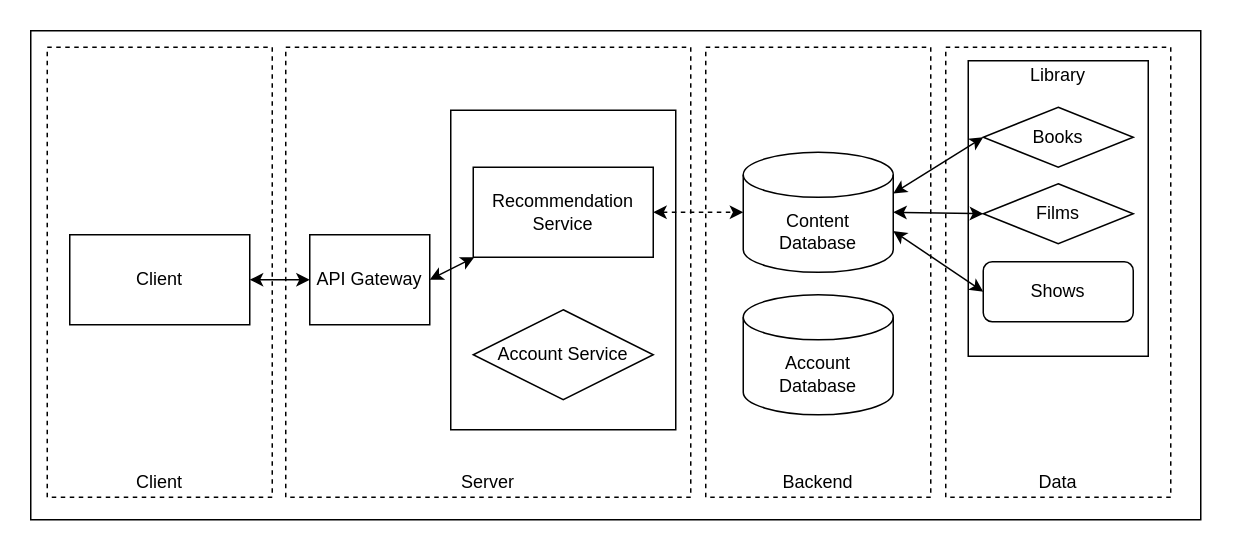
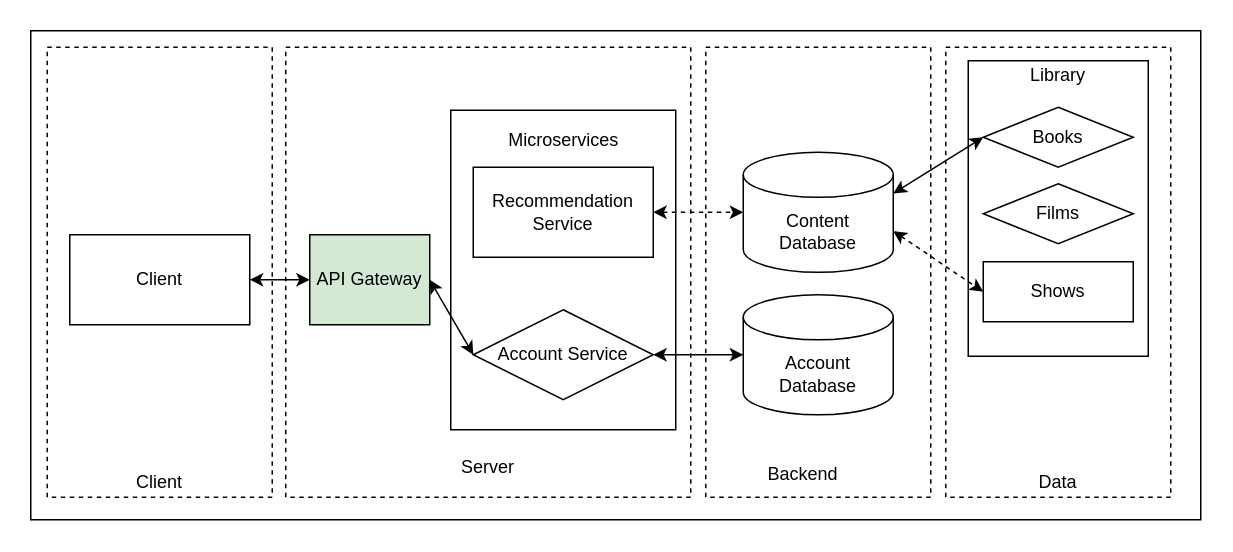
  <mxCell id="0" />
  <mxCell id="1" parent="0" />
  <mxCell id="2" value="" style="group" vertex="1" connectable="0" parent="1"><mxGeometry x="20" y="20" width="780" height="326" as="geometry" /></mxCell>
  <mxCell id="3" value="" style="rounded=0;whiteSpace=wrap;html=1;" vertex="1" parent="2"><mxGeometry width="780" height="326" as="geometry" /></mxCell>
  <mxCell id="4" value="" style="rounded=0;whiteSpace=wrap;html=1;dashed=1;fillColor=none;" parent="2" vertex="1"><mxGeometry x="11" y="11" width="150" height="300" as="geometry" /></mxCell>
  <mxCell id="5" value="" style="rounded=0;whiteSpace=wrap;html=1;dashed=1;fillColor=none;" parent="2" vertex="1"><mxGeometry x="170" y="11" width="270" height="300" as="geometry" /></mxCell>
  <mxCell id="6" value="" style="rounded=0;whiteSpace=wrap;html=1;dashed=1;fillColor=none;" parent="2" vertex="1"><mxGeometry x="610" y="11" width="150" height="300" as="geometry" /></mxCell>
  <mxCell id="7" value="" style="rounded=0;whiteSpace=wrap;html=1;dashed=1;fillColor=none;" parent="2" vertex="1"><mxGeometry x="450" y="11" width="150" height="300" as="geometry" /></mxCell>
  <mxCell id="8" value="Client" style="rounded=0;whiteSpace=wrap;html=1;" parent="2" vertex="1"><mxGeometry x="26" y="136" width="120" height="60" as="geometry" /></mxCell>
- <mxCell id="9" value="API Gateway" style="rounded=0;whiteSpace=wrap;html=1;" parent="2" vertex="1"><mxGeometry x="186" y="136" width="80" height="60" as="geometry" /></mxCell>
+ <mxCell id="9" value="API Gateway" style="rounded=0;whiteSpace=wrap;html=1;fillColor=#d5e8d4;" parent="2" vertex="1"><mxGeometry x="186" y="136" width="80" height="60" as="geometry" /></mxCell>
  <mxCell id="10" value="Content&lt;br&gt;Database" style="shape=cylinder3;whiteSpace=wrap;html=1;boundedLbl=1;backgroundOutline=1;size=15;" parent="2" vertex="1"><mxGeometry x="475" y="81" width="100" height="80" as="geometry" /></mxCell>
- <mxCell id="11" value="Backend" style="text;html=1;strokeColor=none;fillColor=none;align=center;verticalAlign=middle;whiteSpace=wrap;rounded=0;dashed=1;" parent="2" vertex="1"><mxGeometry x="505" y="291" width="40" height="20" as="geometry" /></mxCell>
+ <mxCell id="11" value="Backend" style="text;html=1;strokeColor=none;fillColor=none;align=center;verticalAlign=middle;whiteSpace=wrap;rounded=0;dashed=1;" parent="2" vertex="1"><mxGeometry x="495" y="286" width="40" height="20" as="geometry" /></mxCell>
  <mxCell id="12" value="" style="rounded=0;whiteSpace=wrap;html=1;fillColor=none;" parent="2" vertex="1"><mxGeometry x="625" y="20" width="120" height="197" as="geometry" /></mxCell>
  <mxCell id="13" value="Data" style="text;html=1;strokeColor=none;fillColor=none;align=center;verticalAlign=middle;whiteSpace=wrap;rounded=0;dashed=1;" parent="2" vertex="1"><mxGeometry x="665" y="291" width="40" height="20" as="geometry" /></mxCell>
  <mxCell id="14" value="Library" style="text;html=1;strokeColor=none;fillColor=none;align=center;verticalAlign=middle;whiteSpace=wrap;rounded=0;" parent="2" vertex="1"><mxGeometry x="665" y="20" width="40" height="20" as="geometry" /></mxCell>
  <mxCell id="15" value="Books" style="rhombus;whiteSpace=wrap;html=1;fillColor=none;" parent="2" vertex="1"><mxGeometry x="635" y="51" width="100" height="40" as="geometry" /></mxCell>
  <mxCell id="16" value="Films" style="rhombus;whiteSpace=wrap;html=1;fillColor=none;" parent="2" vertex="1"><mxGeometry x="635" y="102" width="100" height="40" as="geometry" /></mxCell>
- <mxCell id="17" value="Shows" style="whiteSpace=wrap;html=1;fillColor=none;rounded=1;" parent="2" vertex="1"><mxGeometry x="635" y="154" width="100" height="40" as="geometry" /></mxCell>
+ <mxCell id="17" value="Shows" style="rounded=0;whiteSpace=wrap;html=1;fillColor=none;" parent="2" vertex="1"><mxGeometry x="635" y="154" width="100" height="40" as="geometry" /></mxCell>
  <mxCell id="18" value="Account&lt;br&gt;Database" style="shape=cylinder3;whiteSpace=wrap;html=1;boundedLbl=1;backgroundOutline=1;size=15;" parent="2" vertex="1"><mxGeometry x="475" y="176" width="100" height="80" as="geometry" /></mxCell>
  <mxCell id="19" value="" style="rounded=0;whiteSpace=wrap;html=1;fillColor=none;" parent="2" vertex="1"><mxGeometry x="280" y="53" width="150" height="213" as="geometry" /></mxCell>
+ <mxCell id="20" value="Microservices" style="text;html=1;strokeColor=none;fillColor=none;align=center;verticalAlign=middle;whiteSpace=wrap;rounded=0;" parent="2" vertex="1"><mxGeometry x="307.5" y="63" width="95" height="20" as="geometry" /></mxCell>
  <mxCell id="21" value="Recommendation Service" style="rounded=0;whiteSpace=wrap;html=1;fillColor=none;" parent="2" vertex="1"><mxGeometry x="295" y="91" width="120" height="60" as="geometry" /></mxCell>
  <mxCell id="22" value="Account Service" style="rhombus;whiteSpace=wrap;html=1;fillColor=none;" parent="2" vertex="1"><mxGeometry x="295" y="186" width="120" height="60" as="geometry" /></mxCell>
  <mxCell id="23" value="" style="endArrow=classic;startArrow=classic;html=1;entryX=0;entryY=0.5;entryDx=0;entryDy=0;entryPerimeter=0;exitX=1;exitY=0.5;exitDx=0;exitDy=0;dashed=1;" parent="2" source="21" target="10" edge="1"><mxGeometry width="50" height="50" relative="1" as="geometry"><mxPoint x="380" y="286" as="sourcePoint" /><mxPoint x="430" y="416" as="targetPoint" /></mxGeometry></mxCell>
+ <mxCell id="24" value="" style="endArrow=classic;startArrow=classic;html=1;exitX=1;exitY=0.5;exitDx=0;exitDy=0;entryX=0;entryY=0.5;entryDx=0;entryDy=0;entryPerimeter=0;" parent="2" source="22" target="18" edge="1"><mxGeometry width="50" height="50" relative="1" as="geometry"><mxPoint x="380" y="286" as="sourcePoint" /><mxPoint x="480" y="236" as="targetPoint" /></mxGeometry></mxCell>
  <mxCell id="25" value="" style="endArrow=classic;startArrow=classic;html=1;exitX=1;exitY=0.5;exitDx=0;exitDy=0;entryX=0;entryY=0.5;entryDx=0;entryDy=0;" parent="2" source="8" target="9" edge="1"><mxGeometry width="50" height="50" relative="1" as="geometry"><mxPoint x="380" y="286" as="sourcePoint" /><mxPoint x="430" y="236" as="targetPoint" /></mxGeometry></mxCell>
- <mxCell id="26" value="" style="endArrow=classic;startArrow=classic;html=1;exitX=1;exitY=0.5;exitDx=0;exitDy=0;" parent="2" source="9" target="21" edge="1"><mxGeometry width="50" height="50" relative="1" as="geometry"><mxPoint x="380" y="286" as="sourcePoint" /><mxPoint x="430" y="236" as="targetPoint" /></mxGeometry></mxCell>
+ <mxCell id="26" value="" style="endArrow=classic;startArrow=classic;html=1;exitX=1;exitY=0.5;exitDx=0;exitDy=0;entryX=0;entryY=0.5;entryDx=0;entryDy=0;" parent="2" source="9" target="22" edge="1"><mxGeometry width="50" height="50" relative="1" as="geometry"><mxPoint x="380" y="286" as="sourcePoint" /><mxPoint x="430" y="236" as="targetPoint" /></mxGeometry></mxCell>
  <mxCell id="27" value="Client" style="text;html=1;strokeColor=none;fillColor=none;align=center;verticalAlign=middle;whiteSpace=wrap;rounded=0;" parent="2" vertex="1"><mxGeometry x="66" y="291" width="40" height="20" as="geometry" /></mxCell>
- <mxCell id="28" value="Server" style="text;html=1;strokeColor=none;fillColor=none;align=center;verticalAlign=middle;whiteSpace=wrap;rounded=0;" parent="2" vertex="1"><mxGeometry x="285" y="291" width="40" height="20" as="geometry" /></mxCell>
+ <mxCell id="28" value="Server" style="text;html=1;strokeColor=none;fillColor=none;align=center;verticalAlign=middle;whiteSpace=wrap;rounded=0;" parent="2" vertex="1"><mxGeometry x="285" y="281" width="40" height="20" as="geometry" /></mxCell>
  <mxCell id="29" value="" style="endArrow=classic;startArrow=classic;html=1;exitX=1;exitY=0;exitDx=0;exitDy=27.5;exitPerimeter=0;entryX=0;entryY=0.5;entryDx=0;entryDy=0;" parent="2" source="10" target="15" edge="1"><mxGeometry width="50" height="50" relative="1" as="geometry"><mxPoint x="380" y="286" as="sourcePoint" /><mxPoint x="430" y="236" as="targetPoint" /></mxGeometry></mxCell>
- <mxCell id="30" value="" style="endArrow=classic;startArrow=classic;html=1;exitX=1;exitY=0.5;exitDx=0;exitDy=0;exitPerimeter=0;entryX=0;entryY=0.5;entryDx=0;entryDy=0;" parent="2" source="10" target="16" edge="1"><mxGeometry width="50" height="50" relative="1" as="geometry"><mxPoint x="585" y="117" as="sourcePoint" /><mxPoint x="645" y="131" as="targetPoint" /></mxGeometry></mxCell>
- <mxCell id="31" value="" style="endArrow=classic;startArrow=classic;html=1;exitX=1;exitY=0;exitDx=0;exitDy=52.5;exitPerimeter=0;entryX=0;entryY=0.5;entryDx=0;entryDy=0;" parent="2" source="10" target="17" edge="1"><mxGeometry width="50" height="50" relative="1" as="geometry"><mxPoint x="585" y="117" as="sourcePoint" /><mxPoint x="645" y="131" as="targetPoint" /></mxGeometry></mxCell>
+ <mxCell id="31" value="" style="endArrow=classic;startArrow=classic;html=1;exitX=1;exitY=0;exitDx=0;exitDy=52.5;exitPerimeter=0;entryX=0;entryY=0.5;entryDx=0;entryDy=0;dashed=1;" parent="2" source="10" target="17" edge="1"><mxGeometry width="50" height="50" relative="1" as="geometry"><mxPoint x="585" y="117" as="sourcePoint" /><mxPoint x="645" y="131" as="targetPoint" /></mxGeometry></mxCell>
